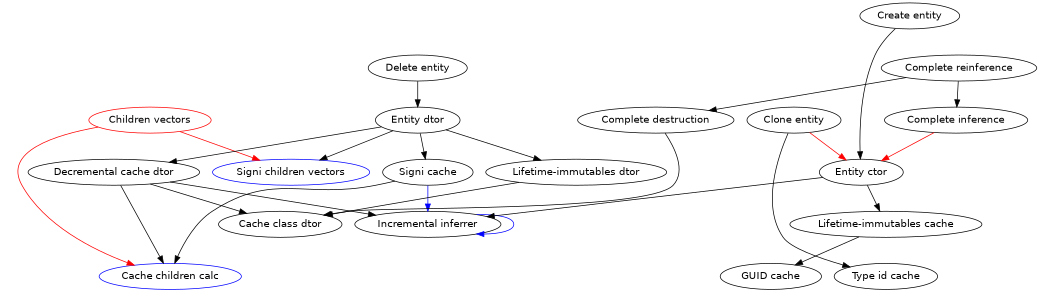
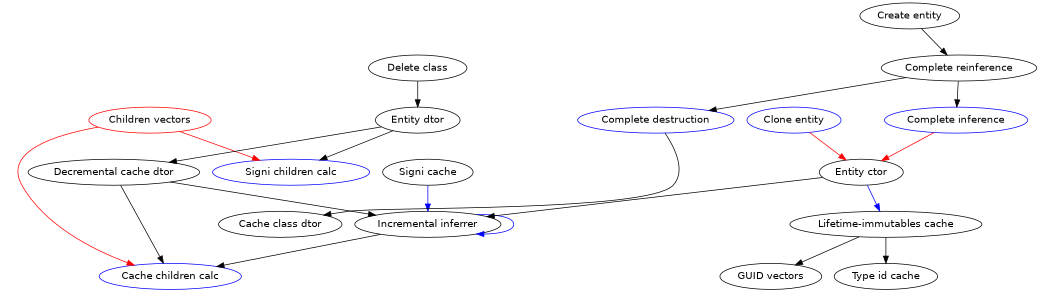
  digraph {
    fontname="DejaVu Sans"
    ordering=out
    node [fontname="DejaVu Sans"]
    edge [fontname="DejaVu Sans"]
    "Cache children calc" [color=blue]
    "Decremental cache dtor"
    "Cache class dtor"
    "Incremental inferrer"
    "Children vectors" [color=red]
-   "Signi children calc" [color=blue label="Signi children vectors"]
+   "Signi children calc" [color=blue]
    "Entity ctor"
    n8 [label="Lifetime-immutables cache"]
-   "GUID cache"
+   "GUID cache" [label="GUID vectors"]
    "Type id cache"
    "Entity dtor"
    n12 [label="Signi cache"]
-   "Lifetime-immutables dtor"
    "Create entity"
-   "Clone entity"
-   "Delete entity"
+   "Clone entity" [color=blue]
+   "Delete entity" [label="Delete class"]
    "Complete reinference"
-   "Complete destruction"
-   "Complete inference"
+   "Complete destruction" [color=blue]
+   "Complete inference" [color=blue]
    "Decremental cache dtor" -> "Cache children calc"
-   "Decremental cache dtor" -> "Cache class dtor"
    "Decremental cache dtor" -> "Incremental inferrer" [color=black]
-   n12 -> "Cache children calc"
+   "Incremental inferrer" -> "Cache children calc"
    "Incremental inferrer" -> "Incremental inferrer" [color=blue]
    "Children vectors" -> "Cache children calc" [color=red]
    "Children vectors" -> "Signi children calc" [color=red]
    "Entity ctor" -> "Incremental inferrer"
-   "Entity ctor" -> n8
+   "Entity ctor" -> n8 [color=blue]
    n8 -> "GUID cache"
-   "Clone entity" -> "Type id cache"
+   n8 -> "Type id cache"
    "Entity dtor" -> "Decremental cache dtor"
    "Entity dtor" -> "Signi children calc"
-   "Entity dtor" -> n12
-   "Entity dtor" -> "Lifetime-immutables dtor"
    n12 -> "Incremental inferrer" [color=blue]
-   "Lifetime-immutables dtor" -> "Cache class dtor"
-   "Create entity" -> "Entity ctor"
+   "Create entity" -> "Complete reinference"
    "Clone entity" -> "Entity ctor" [color=red]
    "Delete entity" -> "Entity dtor"
    "Complete reinference" -> "Complete destruction"
    "Complete reinference" -> "Complete inference"
    "Complete destruction" -> "Cache class dtor"
    "Complete inference" -> "Entity ctor" [color=red]
  }
